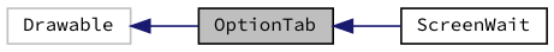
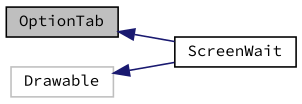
  digraph {
    fontname="Source Code Pro"
    rankdir=LR
    node [color=black fillcolor=white fontname="Source Code Pro" fontsize=10 shape=record style=filled]
    edge [color=midnightblue dir=back fontname="Source Code Pro" fontsize=10 labelfontname=Helvetica labelfontsize=10 style=solid]
    n1 [fillcolor=grey75 fontcolor=black height=0.2 label=OptionTab width=0.4]
    n2 [height=0.2 label=ScreenWait width=0.4]
    n3 [color=grey75 height=0.2 label=Drawable width=0.4]
    n1 -> n2
-   n3 -> n1
+   n3 -> n2
  }
